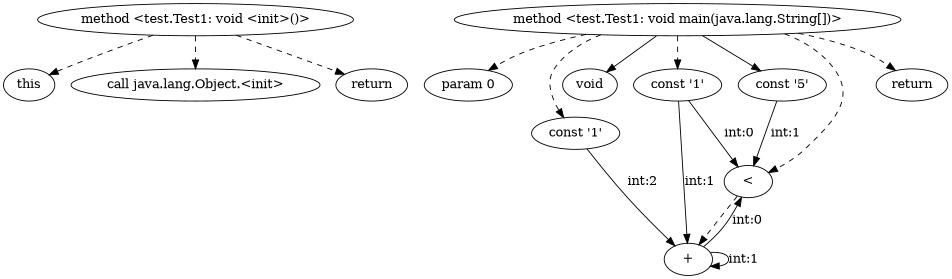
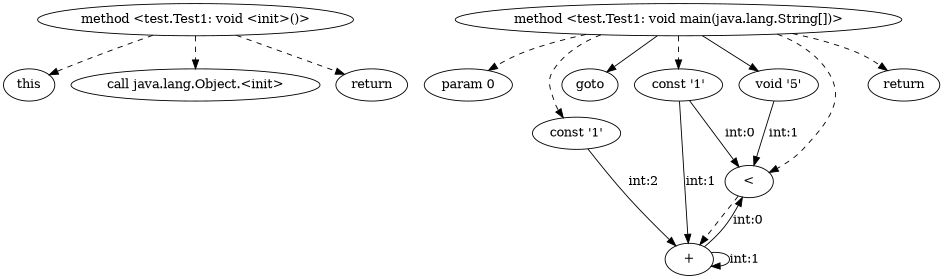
  digraph {
    edge [style=dashed]
    n1 [label="method <test.Test1: void <init>()>"]
    n2 [label=this]
    n3 [label="call java.lang.Object.<init>"]
    n4 [label=return]
    n5 [label="method <test.Test1: void main(java.lang.String[])>"]
    n6 [label="param 0"]
    n7 [label="const '1'"]
-   n8 [label=void]
+   n8 [label=goto]
    n9 [label="const '1'"]
    n10 [label="<"]
-   n11 [label="const '5'"]
+   n11 [label="void '5'"]
    n12 [label=return]
    n13 [label="+"]
    n1 -> n2
    n1 -> n3
    n1 -> n4
    n5 -> n6
    n5 -> n7
    n5 -> n8 [style=solid]
    n5 -> n9
    n5 -> n10
    n5 -> n11 [style=solid]
    n5 -> n12
    n7 -> n10 [label="int:0" style=""]
    n7 -> n13 [label="int:1" style=""]
    n9 -> n13 [label="int:2" style=""]
    n10 -> n13
    n11 -> n10 [label="int:1" style=""]
    n13 -> n10 [label="int:0" style=""]
    n13 -> n13 [label="int:1" style=""]
  }
